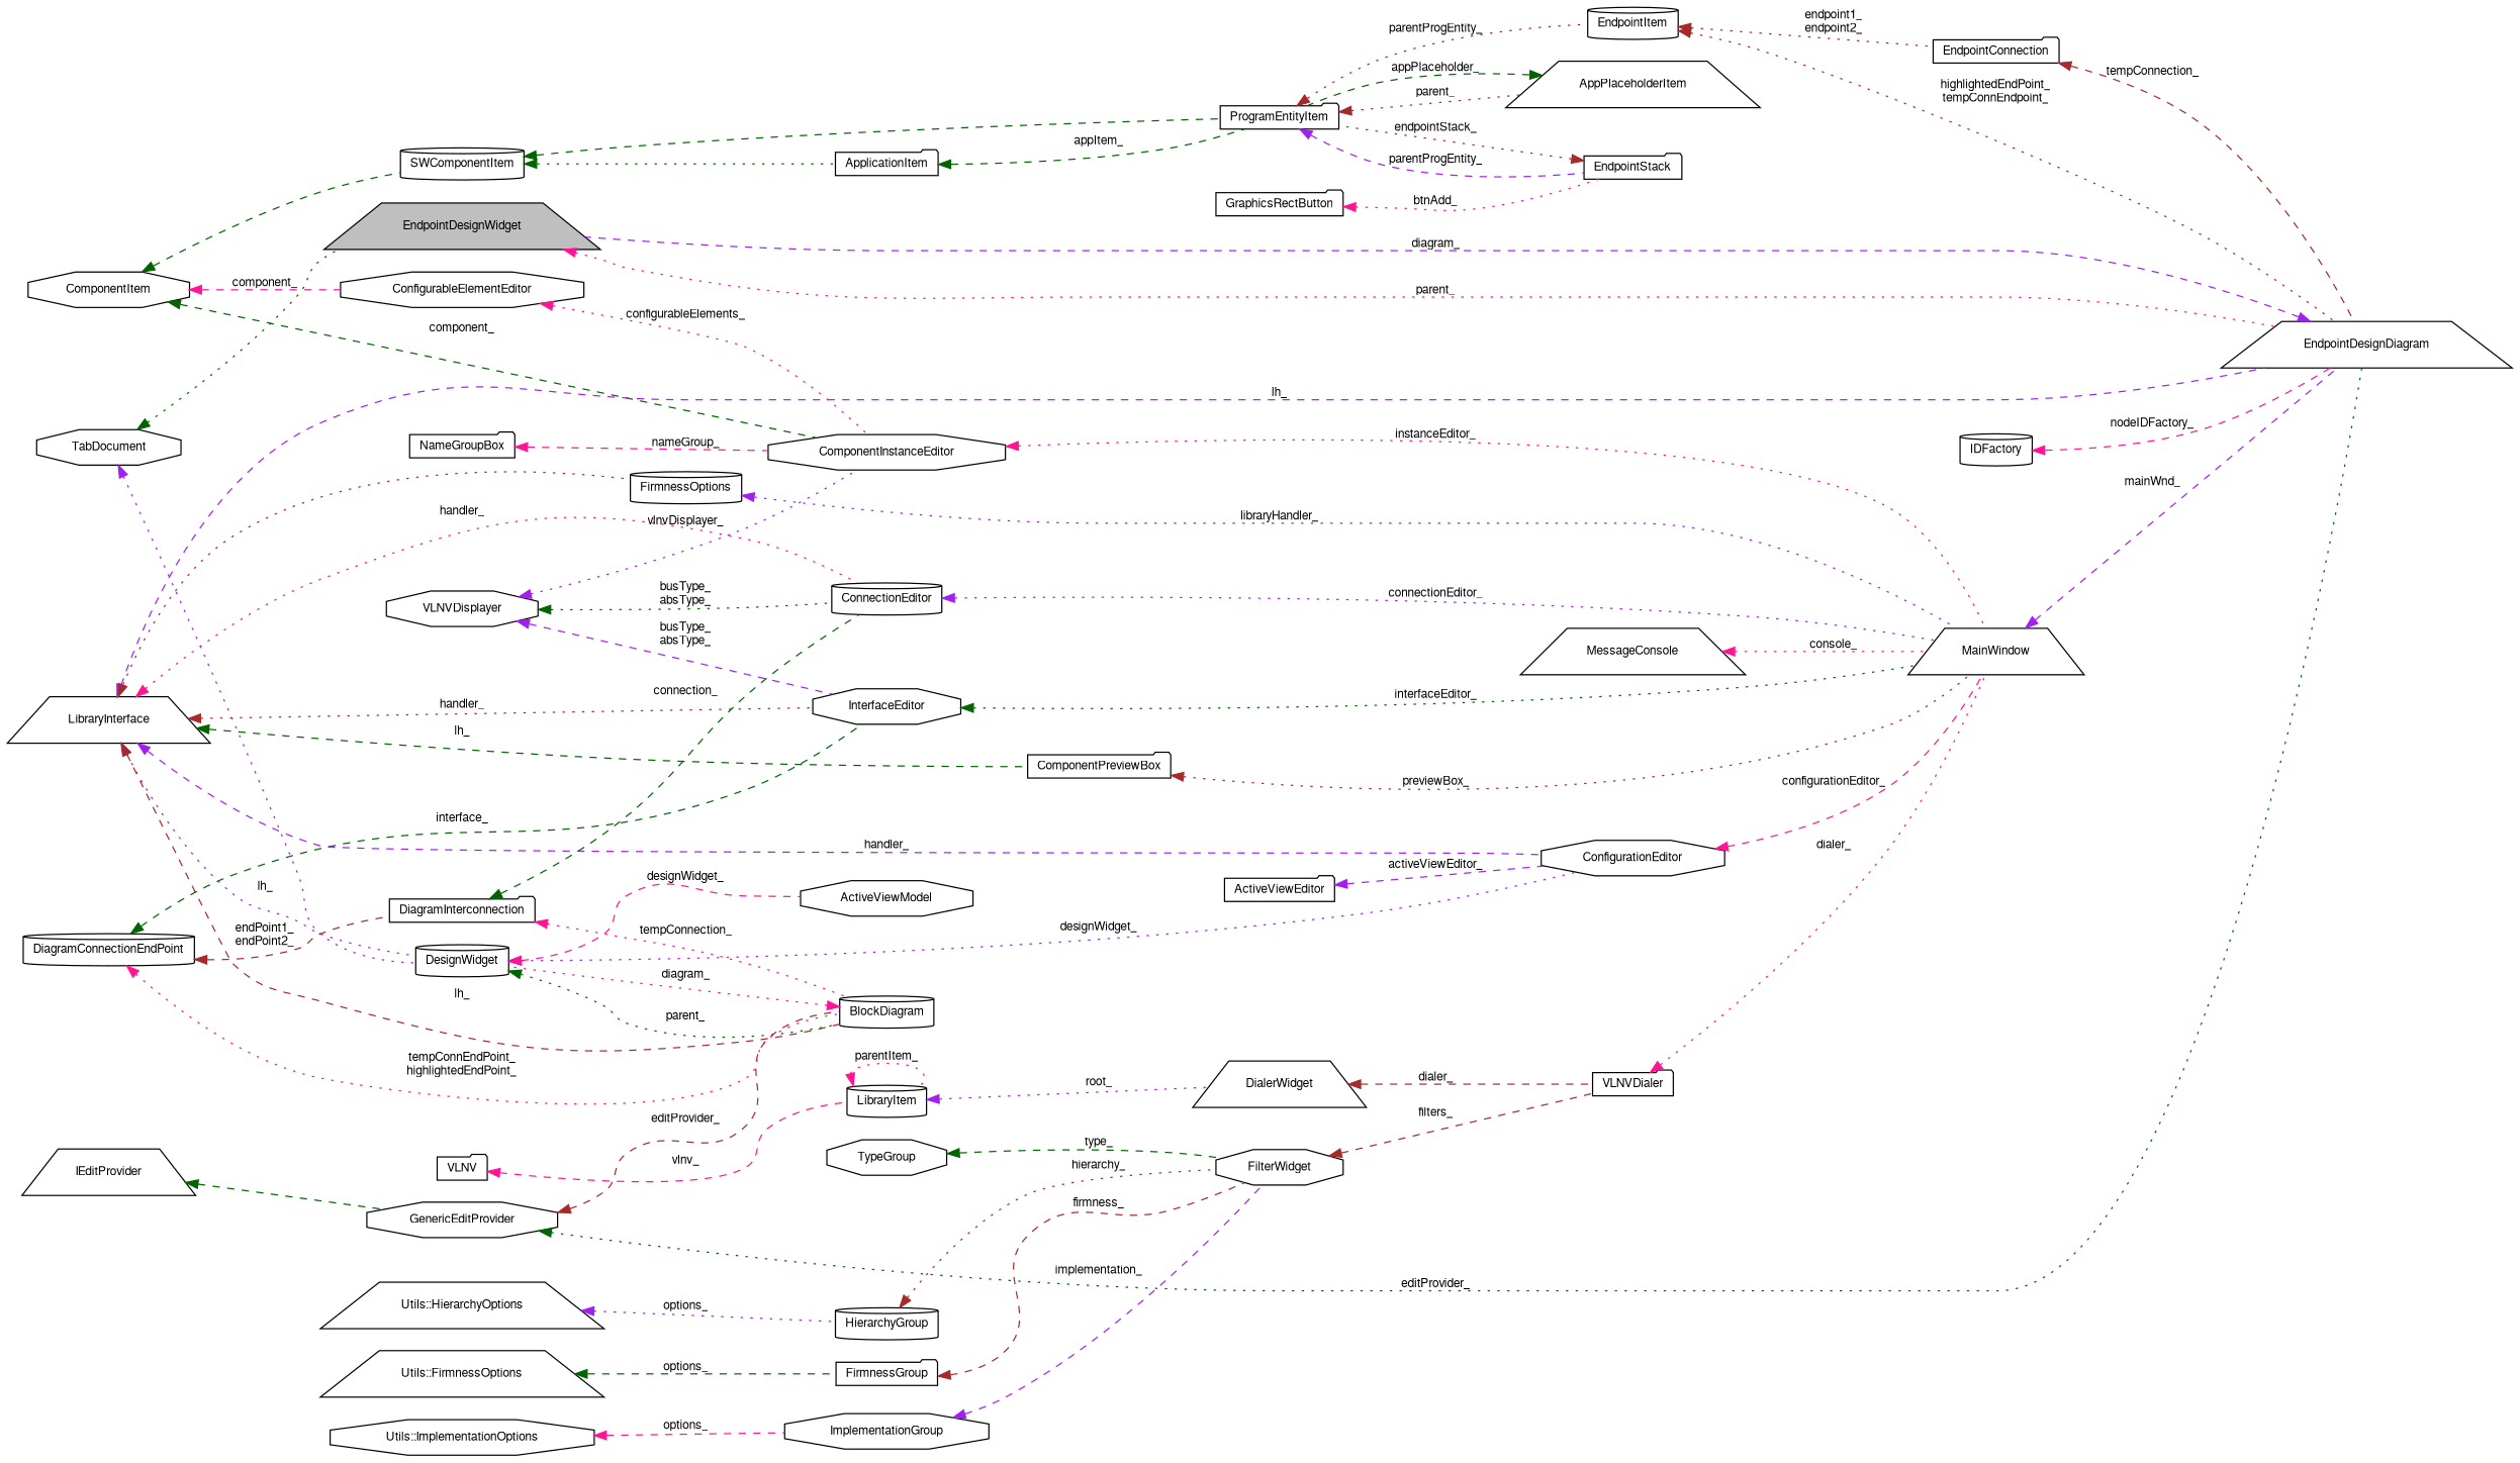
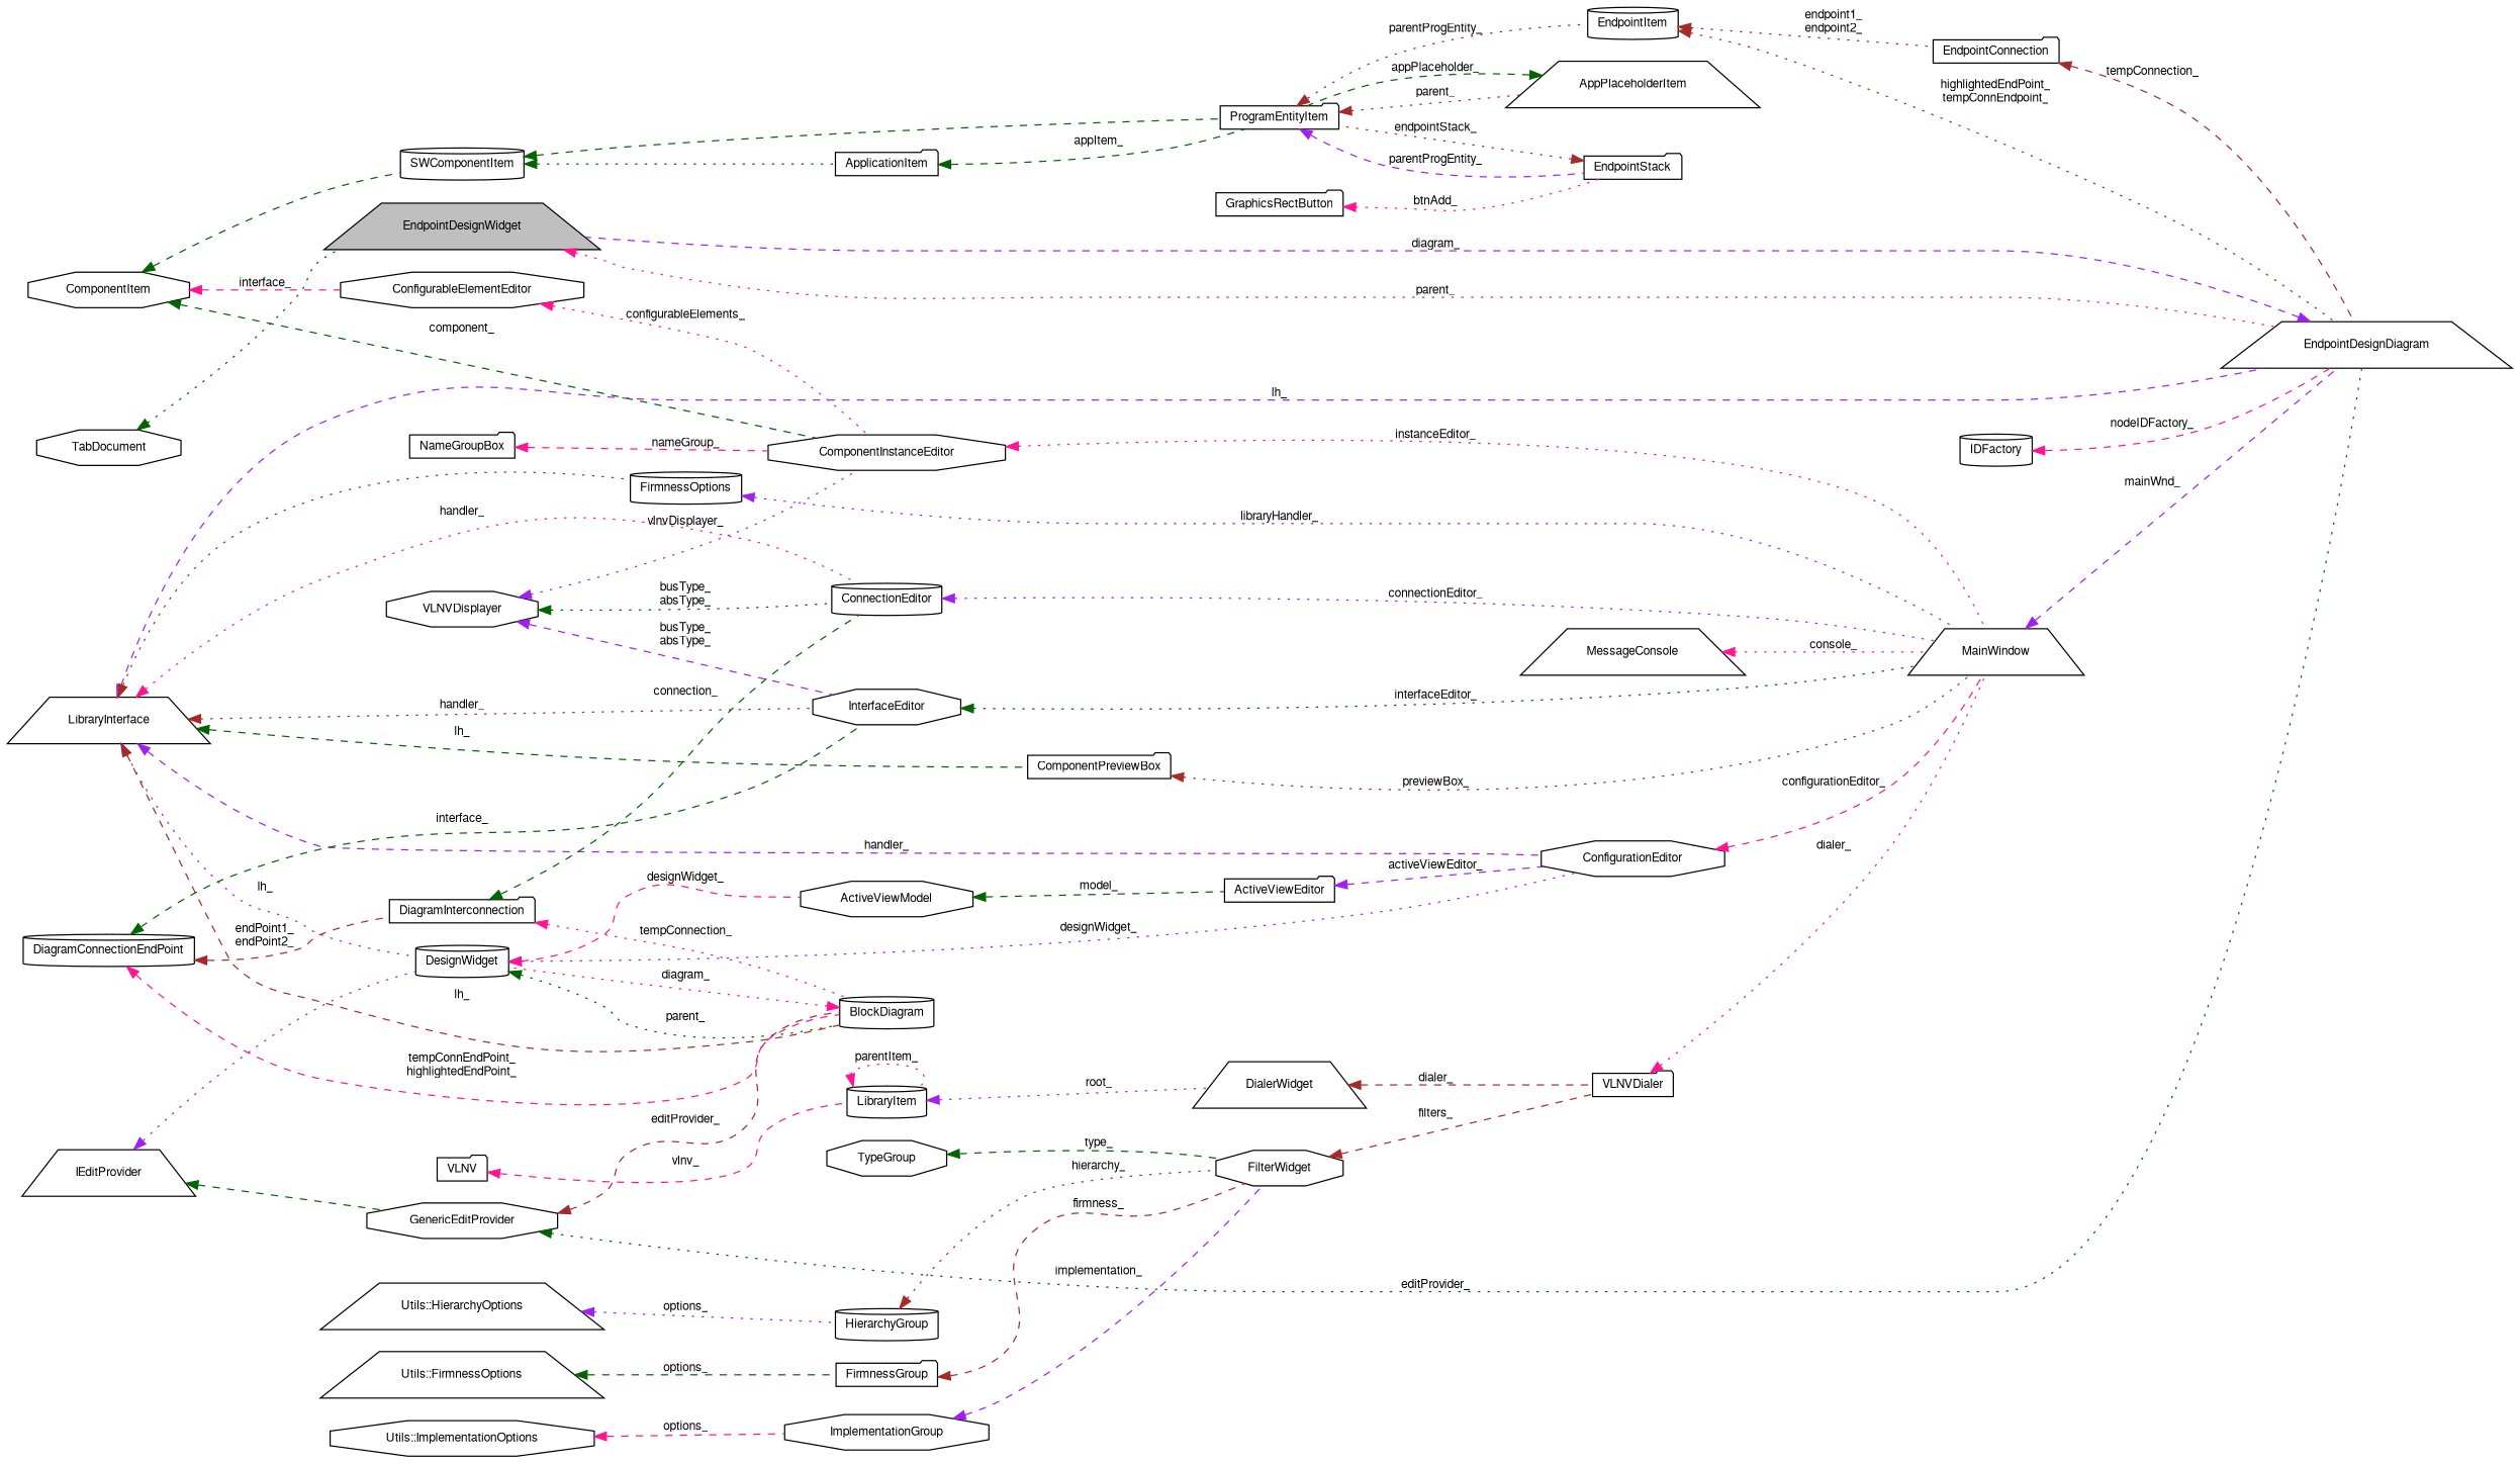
  digraph {
    rankdir=LR
    node [color=black fontname=FreeSans fontsize=10 shape=octagon]
    edge [color=deeppink dir=back fontname=FreeSans fontsize=10 labelfontname=FreeSans labelfontsize=10 style=dashed]
    n1 [fillcolor=grey75 fontcolor=black height=0.2 label=EndpointDesignWidget shape=trapezium style=filled width=0.4]
    n2 [height=0.2 label=EndpointDesignDiagram shape=trapezium width=0.4]
    n3 [height=0.2 label=TabDocument width=0.4]
    n4 [height=0.2 label=DesignWidget shape=cylinder width=0.4]
    n5 [height=0.2 label=ConfigurationEditor width=0.4]
    n6 [height=0.2 label=BlockDiagram shape=cylinder width=0.4]
    n7 [height=0.2 label=ActiveViewModel width=0.4]
    n8 [height=0.2 label=EndpointItem shape=cylinder width=0.4]
    n9 [height=0.2 label=EndpointConnection shape=folder width=0.4]
    n10 [height=0.2 label=ProgramEntityItem shape=folder width=0.4]
    n11 [height=0.2 label=AppPlaceholderItem shape=trapezium width=0.4]
    n12 [height=0.2 label=EndpointStack shape=folder width=0.4]
    n13 [height=0.2 label=SWComponentItem shape=cylinder width=0.4]
    n14 [height=0.2 label=ApplicationItem shape=folder width=0.4]
    n15 [height=0.2 label=ComponentItem width=0.4]
    n16 [height=0.2 label=ComponentInstanceEditor width=0.4]
    n17 [height=0.2 label=ConfigurableElementEditor width=0.4]
    n18 [height=0.2 label=MainWindow shape=trapezium width=0.4]
    n19 [height=0.2 label=GraphicsRectButton shape=folder width=0.4]
    n20 [height=0.2 label=IDFactory shape=cylinder width=0.4]
    n21 [height=0.2 label=LibraryInterface shape=trapezium width=0.4]
    n22 [height=0.2 label=ConnectionEditor shape=cylinder width=0.4]
    n23 [height=0.2 label=FirmnessOptions shape=cylinder width=0.4]
    n24 [height=0.2 label=InterfaceEditor width=0.4]
    n25 [height=0.2 label=ComponentPreviewBox shape=folder width=0.4]
    n26 [height=0.2 label=GenericEditProvider width=0.4]
    n27 [height=0.2 label=IEditProvider shape=trapezium width=0.4]
    n28 [height=0.2 label=VLNVDialer shape=folder width=0.4]
    n29 [height=0.2 label=FilterWidget width=0.4]
    n30 [height=0.2 label=ImplementationGroup width=0.4]
    n31 [height=0.2 label="Utils::ImplementationOptions" width=0.4]
    n32 [height=0.2 label=HierarchyGroup shape=cylinder width=0.4]
    n33 [height=0.2 label="Utils::HierarchyOptions" shape=trapezium width=0.4]
    n34 [height=0.2 label=FirmnessGroup shape=folder width=0.4]
    n35 [height=0.2 label="Utils::FirmnessOptions" shape=trapezium width=0.4]
    n36 [height=0.2 label=TypeGroup width=0.4]
    n37 [height=0.2 label=DialerWidget shape=trapezium width=0.4]
    n38 [height=0.2 label=LibraryItem shape=cylinder width=0.4]
    n39 [height=0.2 label=VLNV shape=folder width=0.4]
    n40 [height=0.2 label=ActiveViewEditor shape=folder width=0.4]
    n41 [height=0.2 label=DiagramInterconnection shape=folder width=0.4]
    n42 [height=0.2 label=DiagramConnectionEndPoint shape=cylinder width=0.4]
    n43 [height=0.2 label=VLNVDisplayer width=0.4]
    n44 [height=0.2 label=NameGroupBox shape=folder width=0.4]
    n45 [height=0.2 label=MessageConsole shape=trapezium width=0.4]
    n1 -> n2 [label=parent_ style=dotted]
    n2 -> n1 [color=purple label=diagram_]
    n3 -> n1 [color=darkgreen style=dotted]
-   n3 -> n4 [color=purple style=dotted]
+   n27 -> n4 [color=purple style=dotted]
    n4 -> n5 [color=purple label=designWidget_ style=dotted]
    n4 -> n6 [color=darkgreen label=parent_ style=dotted]
    n4 -> n7 [label=designWidget_]
    n5 -> n18 [label=configurationEditor_]
    n6 -> n4 [label=diagram_ style=dotted]
+   n7 -> n40 [color=darkgreen label=model_]
    n8 -> n2 [color=brown label="highlightedEndPoint_\ntempConnEndpoint_" style=dotted]
    n8 -> n9 [color=brown label="endpoint1_\nendpoint2_" style=dotted]
    n9 -> n2 [color=brown label=tempConnection_]
    n10 -> n8 [color=brown label=parentProgEntity_ style=dotted]
    n10 -> n11 [color=brown label=parent_ style=dotted]
    n10 -> n12 [color=purple label=parentProgEntity_]
    n11 -> n10 [color=darkgreen label=appPlaceholder_]
    n12 -> n10 [color=brown label=endpointStack_ style=dotted]
    n13 -> n10 [color=darkgreen]
    n13 -> n14 [color=darkgreen style=dotted]
    n14 -> n10 [color=darkgreen label=appItem_]
    n15 -> n13 [color=darkgreen]
    n15 -> n16 [color=darkgreen label=component_]
-   n15 -> n17 [label=component_]
+   n15 -> n17 [label=interface_]
    n16 -> n18 [label=instanceEditor_ style=dotted]
    n17 -> n16 [label=configurableElements_ style=dotted]
    n18 -> n2 [color=purple label=mainWnd_]
    n19 -> n12 [label=btnAdd_ style=dotted]
    n20 -> n2 [label=nodeIDFactory_]
    n21 -> n2 [color=purple label=lh_]
    n21 -> n4 [color=purple label=lh_ style=dotted]
    n21 -> n5 [color=purple label=handler_]
    n21 -> n6 [color=brown label=lh_]
    n21 -> n22 [label=handler_ style=dotted]
    n21 -> n23 [color=brown style=dotted]
    n21 -> n24 [color=brown label=handler_ style=dotted]
    n21 -> n25 [color=darkgreen label=lh_]
    n22 -> n18 [color=purple label=connectionEditor_ style=dotted]
    n23 -> n18 [color=purple label=libraryHandler_ style=dotted]
    n24 -> n18 [color=darkgreen label=interfaceEditor_ style=dotted]
    n25 -> n18 [color=brown label=previewBox_ style=dotted]
    n26 -> n2 [color=darkgreen label=editProvider_ style=dotted]
    n26 -> n6 [color=brown label=editProvider_]
    n27 -> n26 [color=darkgreen]
    n28 -> n18 [label=dialer_ style=dotted]
    n29 -> n28 [color=brown label=filters_]
    n30 -> n29 [color=purple label=implementation_]
    n31 -> n30 [label=options_]
    n32 -> n29 [color=brown label=hierarchy_ style=dotted]
    n33 -> n32 [color=purple label=options_ style=dotted]
    n34 -> n29 [color=brown label=firmness_]
    n35 -> n34 [color=darkgreen label=options_]
    n36 -> n29 [color=darkgreen label=type_]
    n37 -> n28 [color=brown label=dialer_]
    n38 -> n37 [color=purple label=root_ style=dotted]
    n38 -> n38 [label=parentItem_ style=dotted]
    n39 -> n38 [label=vlnv_]
    n40 -> n5 [color=purple label=activeViewEditor_]
    n41 -> n6 [label=tempConnection_ style=dotted]
    n41 -> n22 [color=darkgreen label=connection_]
-   n42 -> n6 [label="tempConnEndPoint_\nhighlightedEndPoint_" style=dotted]
+   n42 -> n6 [label="tempConnEndPoint_\nhighlightedEndPoint_"]
    n42 -> n24 [color=darkgreen label=interface_]
    n42 -> n41 [color=brown label="endPoint1_\nendPoint2_"]
    n43 -> n16 [color=purple label=vlnvDisplayer_ style=dotted]
    n43 -> n22 [color=darkgreen label="busType_\nabsType_" style=dotted]
    n43 -> n24 [color=purple label="busType_\nabsType_"]
    n44 -> n16 [label=nameGroup_]
    n45 -> n18 [label=console_ style=dotted]
  }
